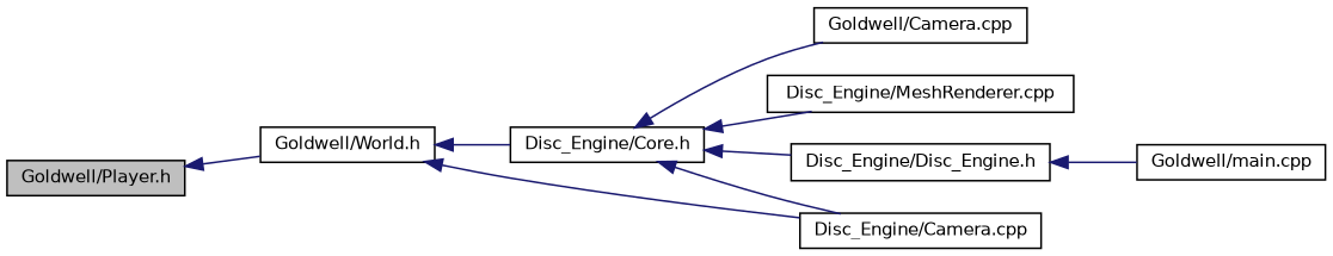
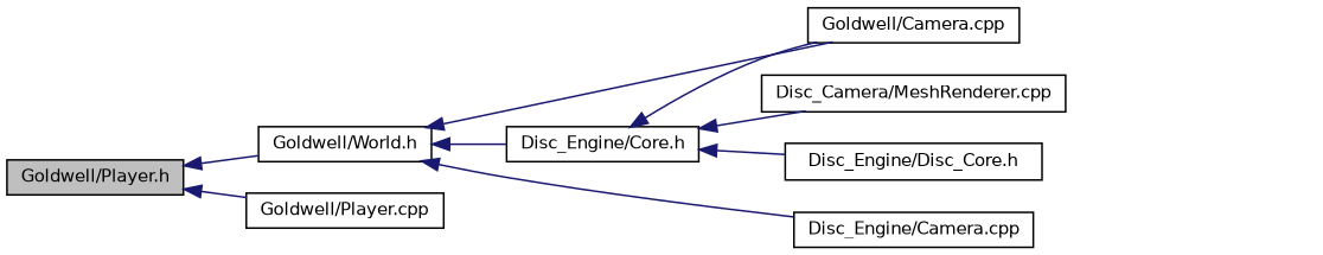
  digraph {
    rankdir=LR
    node [color=black fillcolor=white fontname=Helvetica fontsize=10 shape=record style=filled]
    edge [color=midnightblue dir=back fontname=Helvetica fontsize=10 labelfontname=Helvetica labelfontsize=10 style=solid]
    n1 [fillcolor=grey75 fontcolor=black height=0.2 label="Goldwell/Player.h" width=0.4]
    n2 [height=0.2 label="Goldwell/World.h" width=0.4]
+   n3 [height=0.2 label="Goldwell/Player.cpp" width=0.4]
    n4 [height=0.2 label="Disc_Engine/Core.h" width=0.4]
    n5 [height=0.2 label="Goldwell/Camera.cpp" width=0.4]
    n6 [height=0.2 label="Disc_Engine/Camera.cpp" width=0.4]
-   n7 [height=0.2 label="Disc_Engine/MeshRenderer.cpp" width=0.4]
-   n8 [height=0.2 label="Disc_Engine/Disc_Engine.h" width=0.4]
-   n9 [height=0.2 label="Goldwell/main.cpp" width=0.4]
+   n7 [height=0.2 label="Disc_Camera/MeshRenderer.cpp" width=0.4]
+   n8 [height=0.2 label="Disc_Engine/Disc_Core.h" width=0.4]
    n1 -> n2
+   n1 -> n3
    n2 -> n4
+   n2 -> n5
    n2 -> n6
    n4 -> n5
-   n4 -> n6
    n4 -> n7
    n4 -> n8
-   n8 -> n9
  }
